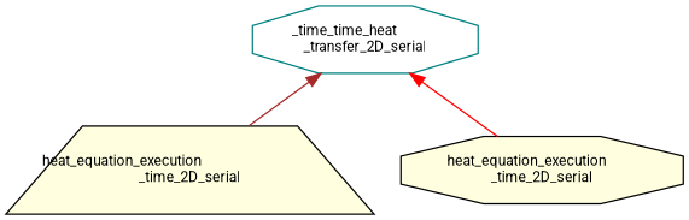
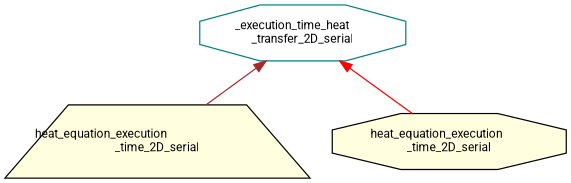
  digraph {
    rankdir=TB
    fontname=Roboto
    node [color=black fillcolor=lightyellow fontname=Roboto fontsize=10 shape=octagon style=filled]
    edge [dir=back fontname=Roboto fontsize=10 labelfontname=Helvetica labelfontsize=10 style=solid]
-   n1 [color=teal fillcolor=white fontcolor=black height=0.2 label="_time_time_heat\l_transfer_2D_serial" width=0.4]
+   n1 [color=teal fillcolor=white fontcolor=black height=0.2 label="_execution_time_heat\l_transfer_2D_serial" width=0.4]
    n2 [height=0.2 label="heat_equation_execution\l_time_2D_serial" shape=trapezium width=0.4]
    n3 [height=0.2 label="heat_equation_execution\l_time_2D_serial" width=0.4]
    n1 -> n2 [color=brown]
    n1 -> n3 [color=red]
  }
